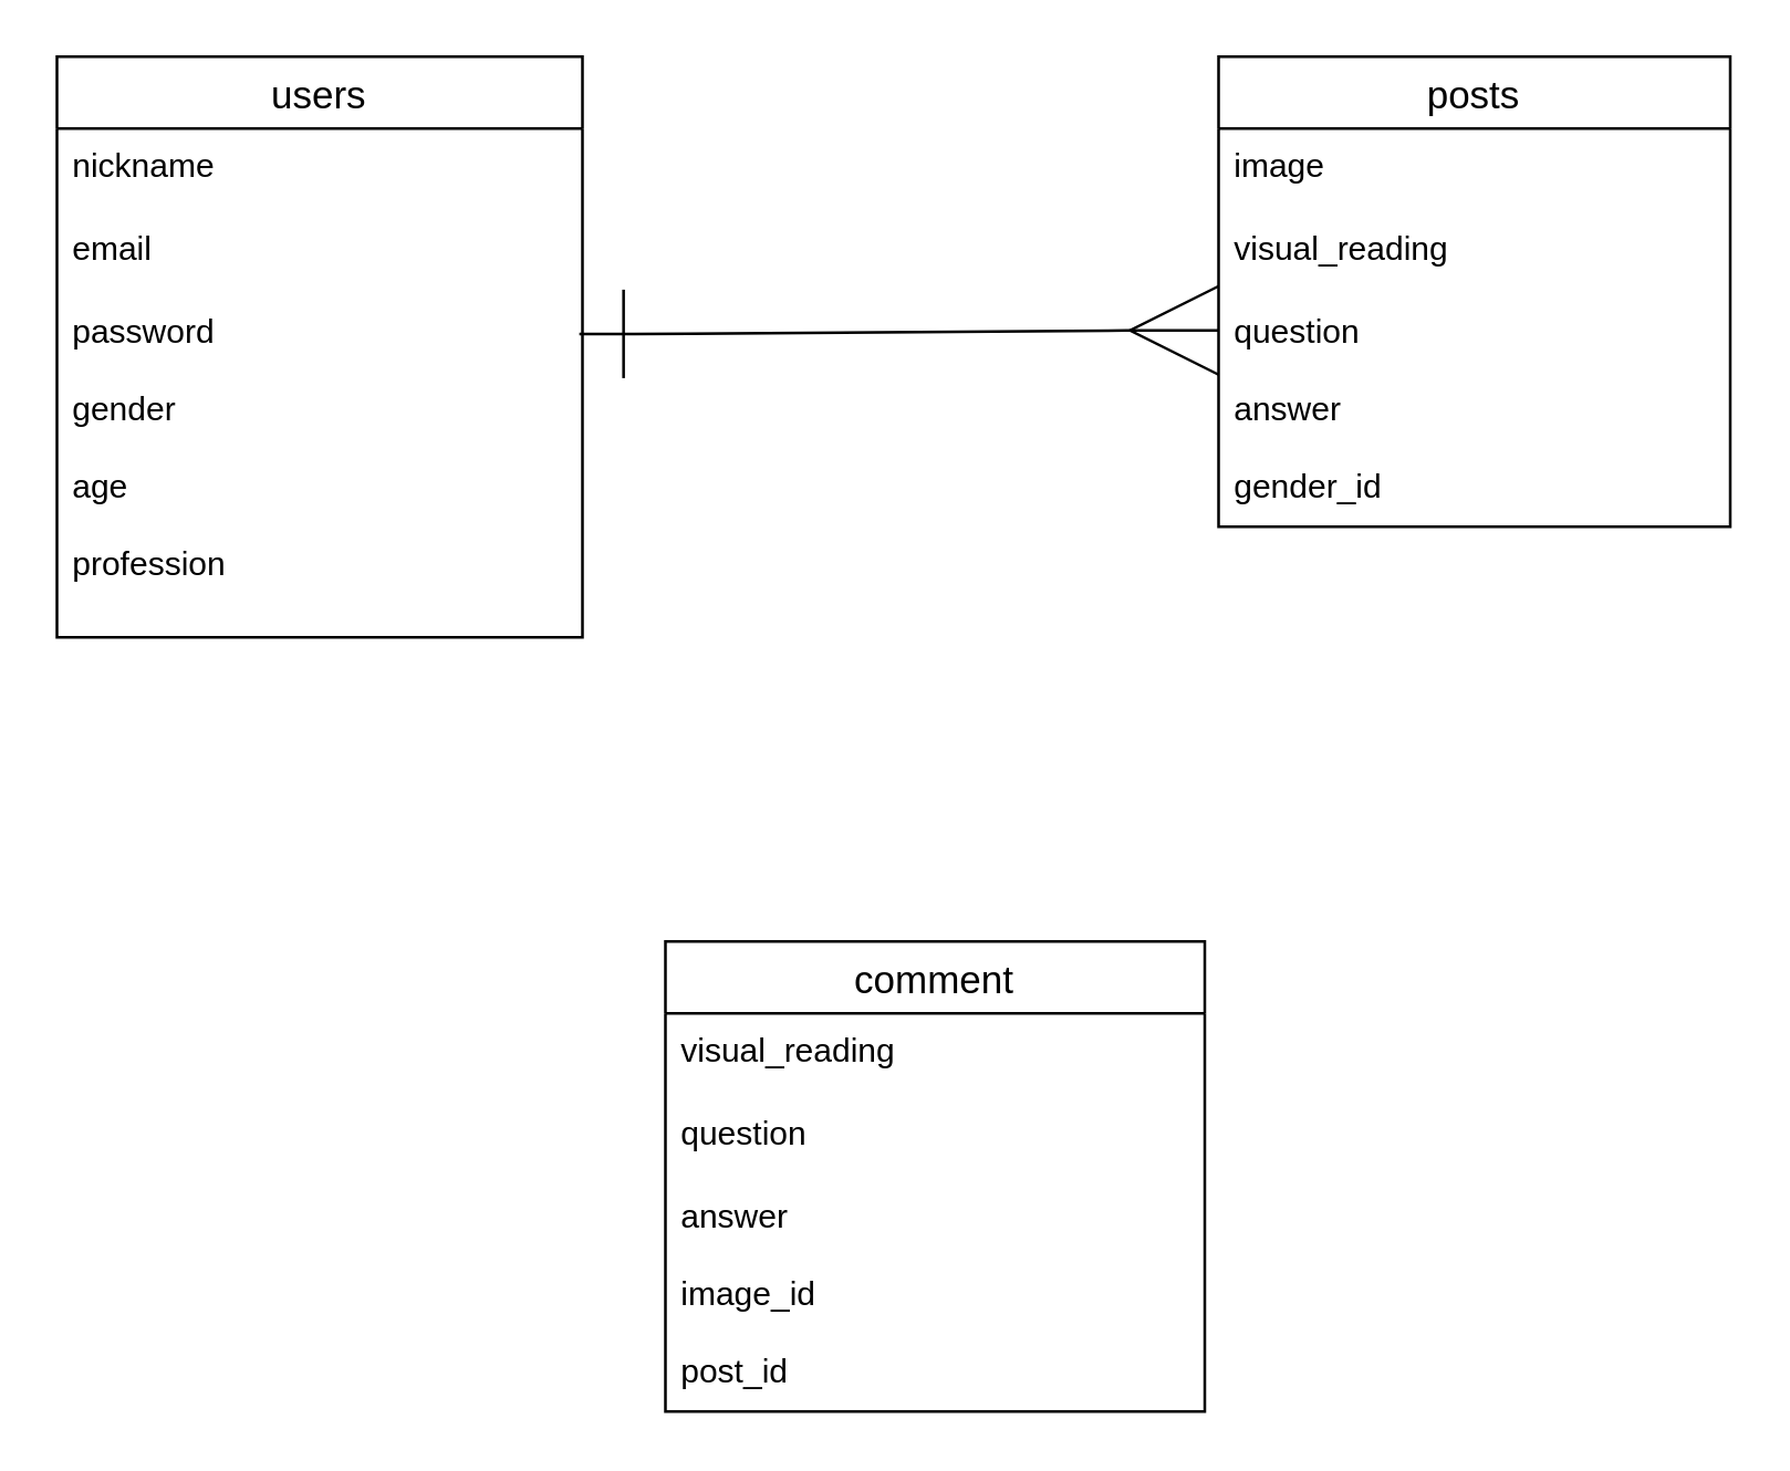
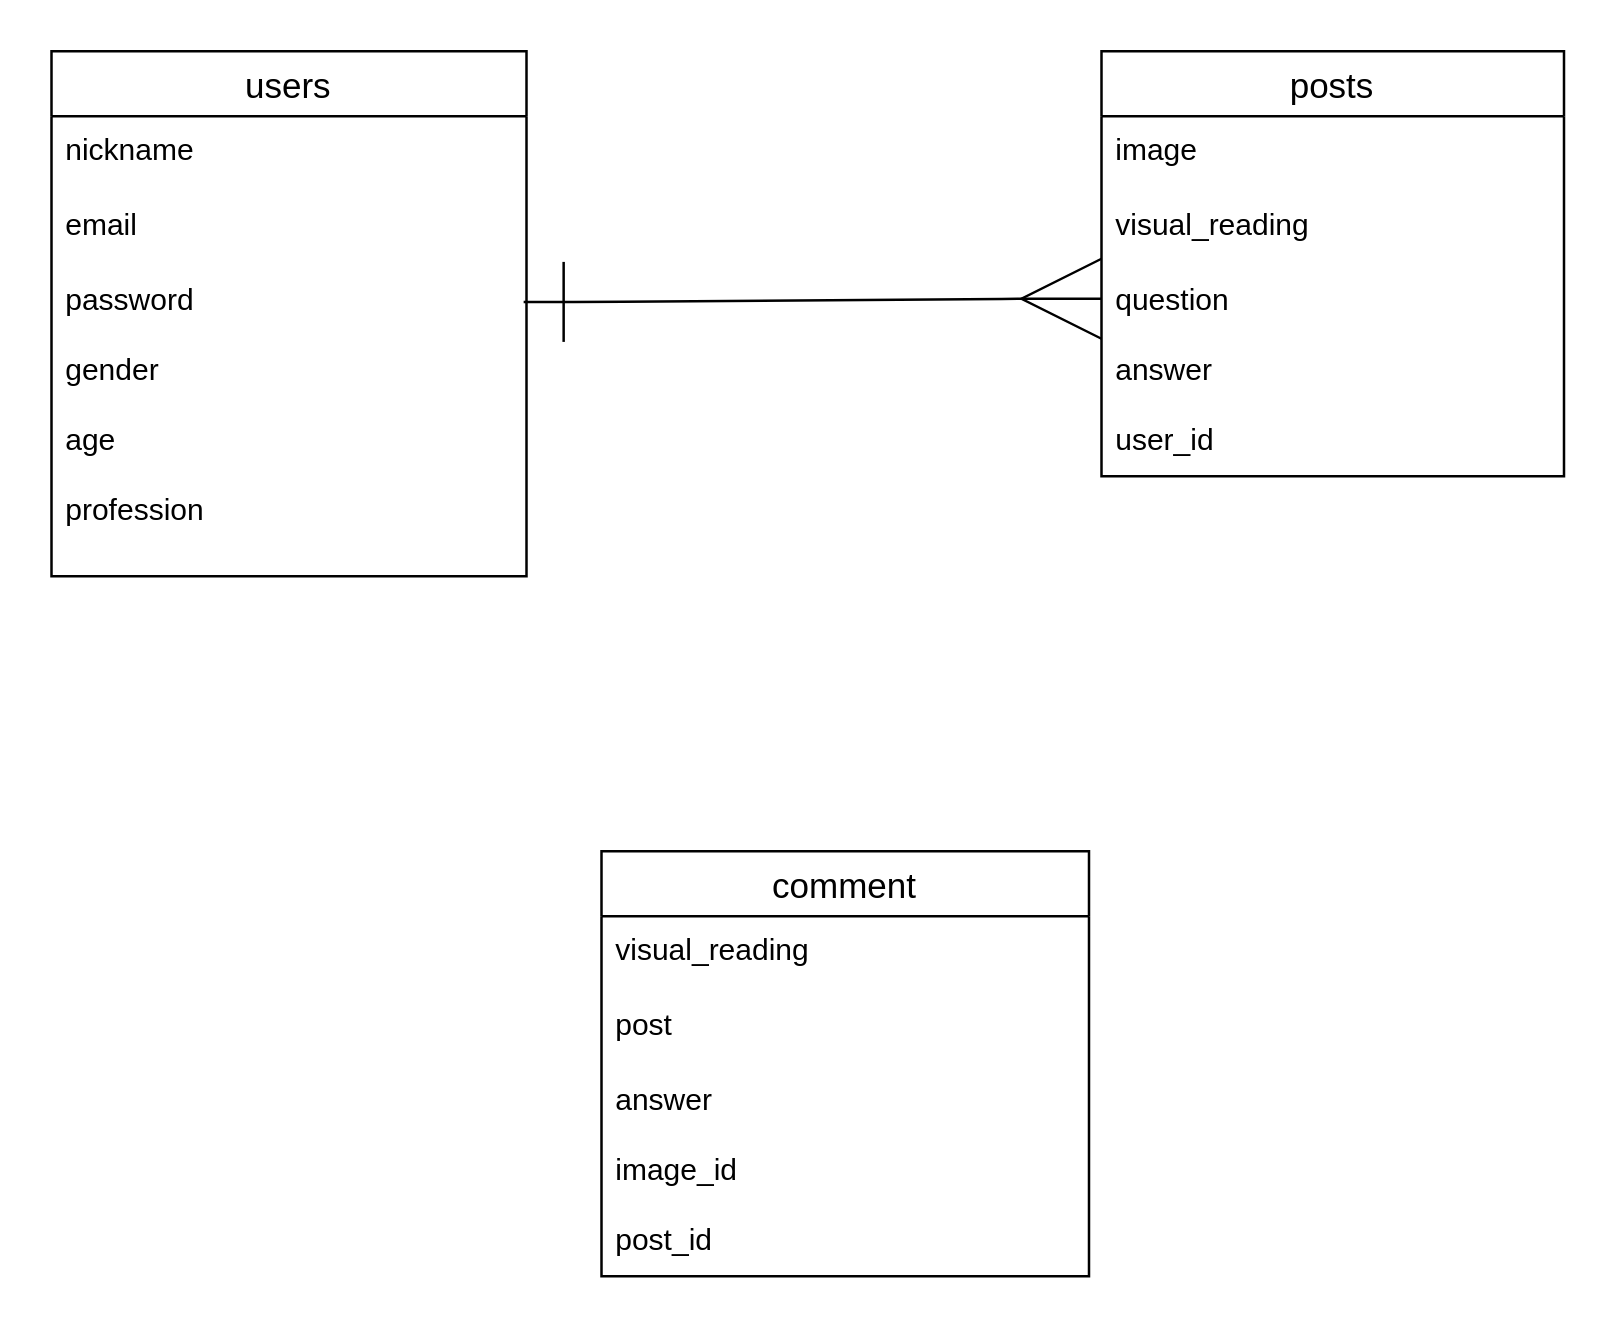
  <mxCell id="0" />
  <mxCell id="1" parent="0" />
  <mxCell id="2" value="users" style="swimlane;fontStyle=0;childLayout=stackLayout;horizontal=1;startSize=26;horizontalStack=0;resizeParent=1;resizeParentMax=0;resizeLast=0;collapsible=1;marginBottom=0;align=center;fontSize=14;" vertex="1" parent="1"><mxGeometry x="20" y="20" width="190" height="210" as="geometry" /></mxCell>
  <mxCell id="3" value="nickname" style="text;strokeColor=none;fillColor=none;spacingLeft=4;spacingRight=4;overflow=hidden;rotatable=0;points=[[0,0.5],[1,0.5]];portConstraint=eastwest;fontSize=12;" vertex="1" parent="2"><mxGeometry y="26" width="190" height="30" as="geometry" /></mxCell>
  <mxCell id="4" value="email" style="text;strokeColor=none;fillColor=none;spacingLeft=4;spacingRight=4;overflow=hidden;rotatable=0;points=[[0,0.5],[1,0.5]];portConstraint=eastwest;fontSize=12;" vertex="1" parent="2"><mxGeometry y="56" width="190" height="30" as="geometry" /></mxCell>
  <mxCell id="5" value="password&#10;&#10;gender&#10;&#10;age&#10;&#10;profession" style="text;strokeColor=none;fillColor=none;spacingLeft=4;spacingRight=4;overflow=hidden;rotatable=0;points=[[0,0.5],[1,0.5]];portConstraint=eastwest;fontSize=12;" vertex="1" parent="2"><mxGeometry y="86" width="190" height="124" as="geometry" /></mxCell>
  <mxCell id="6" value="posts" style="swimlane;fontStyle=0;childLayout=stackLayout;horizontal=1;startSize=26;horizontalStack=0;resizeParent=1;resizeParentMax=0;resizeLast=0;collapsible=1;marginBottom=0;align=center;fontSize=14;" vertex="1" parent="1"><mxGeometry x="440" y="20" width="185" height="170" as="geometry" /></mxCell>
  <mxCell id="7" value="image" style="text;strokeColor=none;fillColor=none;spacingLeft=4;spacingRight=4;overflow=hidden;rotatable=0;points=[[0,0.5],[1,0.5]];portConstraint=eastwest;fontSize=12;" vertex="1" parent="6"><mxGeometry y="26" width="185" height="30" as="geometry" /></mxCell>
  <mxCell id="8" value="visual_reading" style="text;strokeColor=none;fillColor=none;spacingLeft=4;spacingRight=4;overflow=hidden;rotatable=0;points=[[0,0.5],[1,0.5]];portConstraint=eastwest;fontSize=12;" vertex="1" parent="6"><mxGeometry y="56" width="185" height="30" as="geometry" /></mxCell>
- <mxCell id="9" value="question&#10;&#10;answer&#10;&#10;gender_id" style="text;strokeColor=none;fillColor=none;spacingLeft=4;spacingRight=4;overflow=hidden;rotatable=0;points=[[0,0.5],[1,0.5]];portConstraint=eastwest;fontSize=12;" vertex="1" parent="6"><mxGeometry y="86" width="185" height="84" as="geometry" /></mxCell>
+ <mxCell id="9" value="question&#10;&#10;answer&#10;&#10;user_id" style="text;strokeColor=none;fillColor=none;spacingLeft=4;spacingRight=4;overflow=hidden;rotatable=0;points=[[0,0.5],[1,0.5]];portConstraint=eastwest;fontSize=12;" vertex="1" parent="6"><mxGeometry y="86" width="185" height="84" as="geometry" /></mxCell>
  <mxCell id="10" value="comment" style="swimlane;fontStyle=0;childLayout=stackLayout;horizontal=1;startSize=26;horizontalStack=0;resizeParent=1;resizeParentMax=0;resizeLast=0;collapsible=1;marginBottom=0;align=center;fontSize=14;swimlaneFillColor=none;" vertex="1" parent="1"><mxGeometry x="240" y="340" width="195" height="170" as="geometry" /></mxCell>
  <mxCell id="11" value="visual_reading" style="text;strokeColor=none;fillColor=none;spacingLeft=4;spacingRight=4;overflow=hidden;rotatable=0;points=[[0,0.5],[1,0.5]];portConstraint=eastwest;fontSize=12;" vertex="1" parent="10"><mxGeometry y="26" width="195" height="30" as="geometry" /></mxCell>
- <mxCell id="12" value="question" style="text;strokeColor=none;fillColor=none;spacingLeft=4;spacingRight=4;overflow=hidden;rotatable=0;points=[[0,0.5],[1,0.5]];portConstraint=eastwest;fontSize=12;" vertex="1" parent="10"><mxGeometry y="56" width="195" height="30" as="geometry" /></mxCell>
+ <mxCell id="12" value="post" style="text;strokeColor=none;fillColor=none;spacingLeft=4;spacingRight=4;overflow=hidden;rotatable=0;points=[[0,0.5],[1,0.5]];portConstraint=eastwest;fontSize=12;" vertex="1" parent="10"><mxGeometry y="56" width="195" height="30" as="geometry" /></mxCell>
  <mxCell id="13" value="answer&#10;&#10;image_id&#10;&#10;post_id" style="text;strokeColor=none;fillColor=none;spacingLeft=4;spacingRight=4;overflow=hidden;rotatable=0;points=[[0,0.5],[1,0.5]];portConstraint=eastwest;fontSize=12;" vertex="1" parent="10"><mxGeometry y="86" width="195" height="84" as="geometry" /></mxCell>
  <mxCell id="14" value="" style="edgeStyle=entityRelationEdgeStyle;fontSize=12;html=1;endArrow=ERmany;endFill=0;startArrow=ERone;startFill=0;endSize=30;startSize=30;exitX=0.994;exitY=0.115;exitDx=0;exitDy=0;exitPerimeter=0;" edge="1" parent="1" source="5"><mxGeometry width="100" height="100" relative="1" as="geometry"><mxPoint x="235" y="140" as="sourcePoint" /><mxPoint x="440" y="119" as="targetPoint" /></mxGeometry></mxCell>
